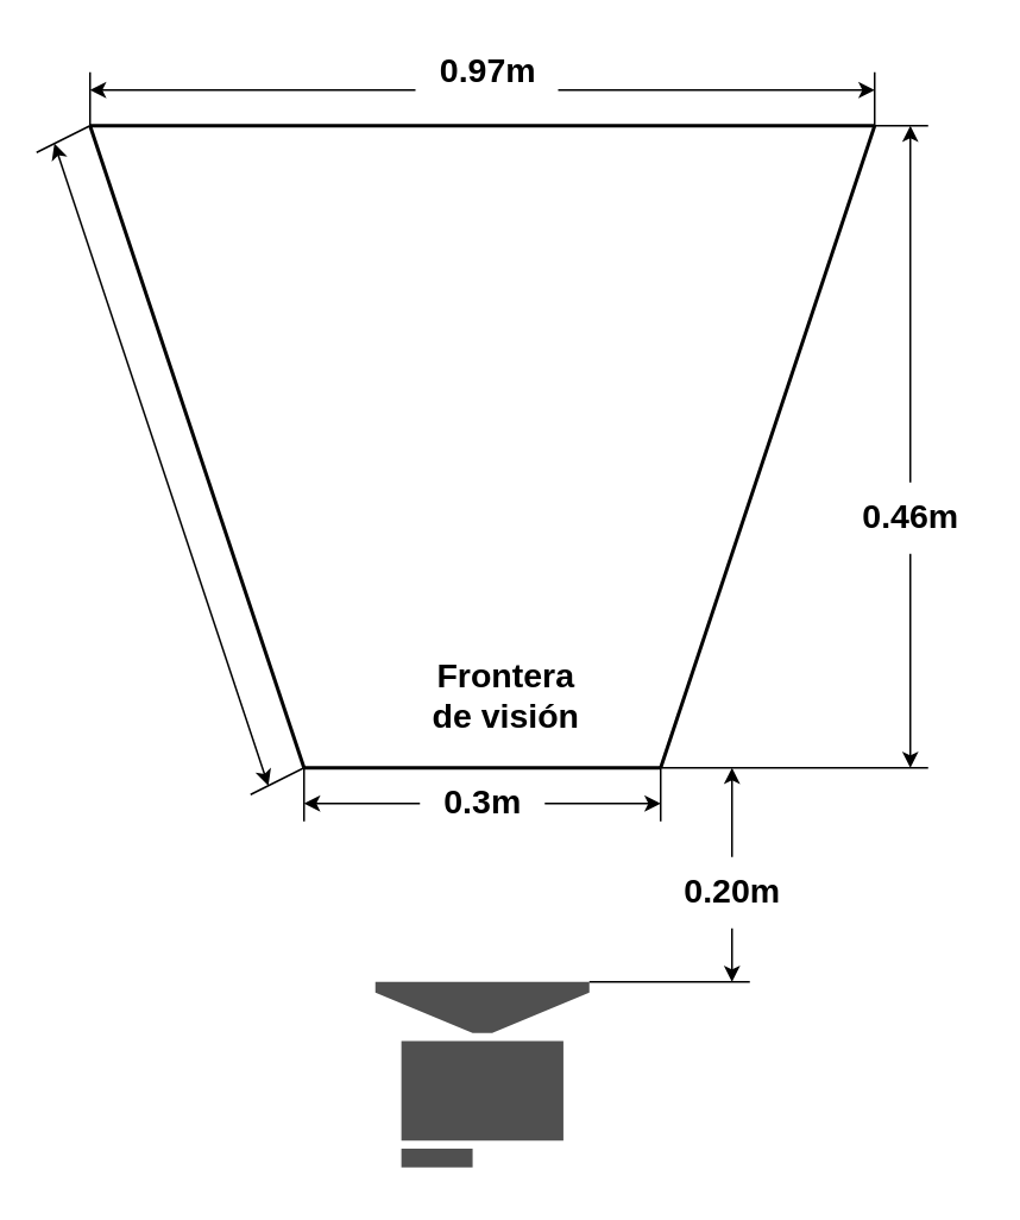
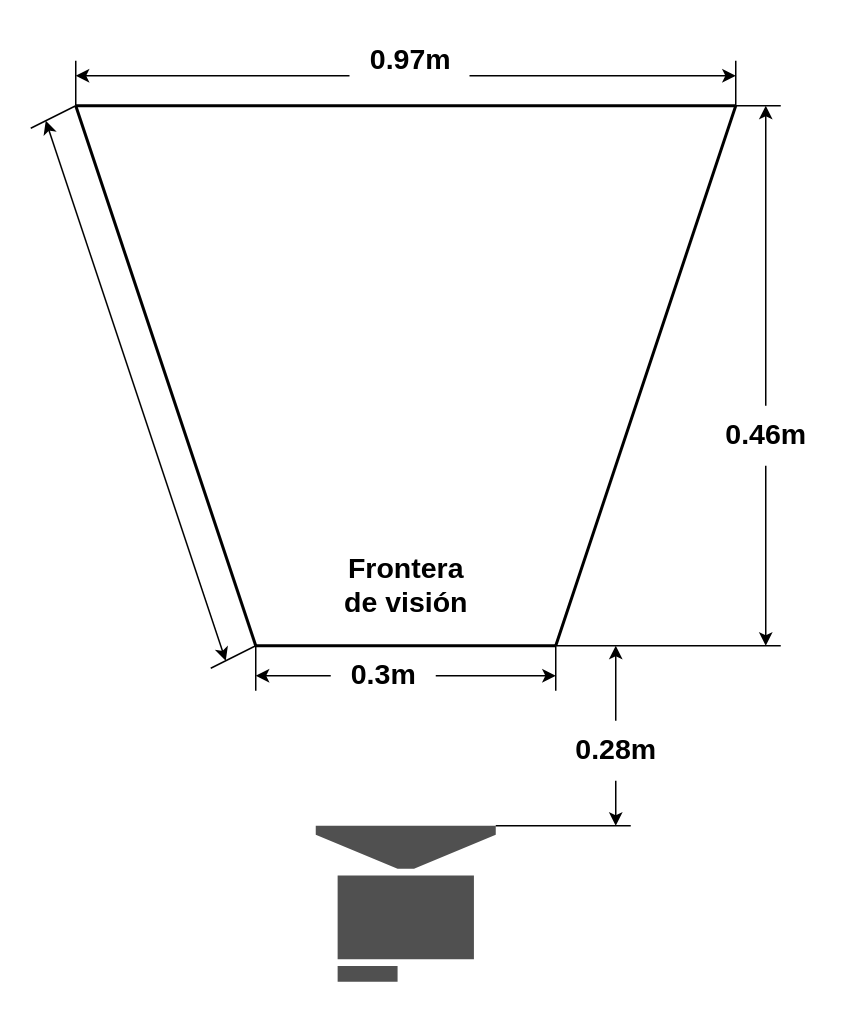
  <mxCell id="0" />
  <mxCell id="1" parent="0" />
- <mxCell id="2" value="&lt;font size=&quot;1&quot; style=&quot;&quot;&gt;&lt;b style=&quot;font-size: 19px;&quot;&gt;Frontera&lt;br&gt;de visión&lt;br&gt;&lt;/b&gt;&lt;/font&gt;" style="text;html=1;align=center;verticalAlign=middle;resizable=1;points=[];autosize=1;strokeColor=none;fillColor=default;movable=1;rotatable=1;deletable=1;editable=1;locked=0;connectable=1;" vertex="1" parent="1"><mxGeometry x="215" y="360" width="135" height="60" as="geometry" /></mxCell>
+ <mxCell id="2" value="&lt;font size=&quot;1&quot; style=&quot;&quot;&gt;&lt;b style=&quot;font-size: 19px;&quot;&gt;Frontera&lt;br&gt;de visión&lt;br&gt;&lt;/b&gt;&lt;/font&gt;" style="text;html=1;align=center;verticalAlign=middle;resizable=1;points=[];autosize=1;strokeColor=none;fillColor=default;movable=1;rotatable=1;deletable=1;editable=1;locked=0;connectable=1;" vertex="1" parent="1"><mxGeometry x="215" y="360" width="110" height="60" as="geometry" /></mxCell>
  <mxCell id="3" value="" style="endArrow=none;html=1;rounded=0;movable=1;resizable=1;rotatable=1;deletable=1;editable=1;locked=0;connectable=1;" edge="1" parent="1"><mxGeometry width="50" height="50" relative="1" as="geometry"><mxPoint x="20" y="85" as="sourcePoint" /><mxPoint x="50" y="70" as="targetPoint" /></mxGeometry></mxCell>
  <mxCell id="4" value="" style="endArrow=none;html=1;rounded=0;movable=1;resizable=1;rotatable=1;deletable=1;editable=1;locked=0;connectable=1;" edge="1" parent="1"><mxGeometry width="50" height="50" relative="1" as="geometry"><mxPoint x="490" y="70" as="sourcePoint" /><mxPoint x="520" y="70" as="targetPoint" /></mxGeometry></mxCell>
  <mxCell id="5" value="" style="endArrow=none;html=1;rounded=0;movable=1;resizable=1;rotatable=1;deletable=1;editable=1;locked=0;connectable=1;" edge="1" parent="1"><mxGeometry width="50" height="50" relative="1" as="geometry"><mxPoint x="370" y="430" as="sourcePoint" /><mxPoint x="520" y="430" as="targetPoint" /></mxGeometry></mxCell>
  <mxCell id="6" value="" style="endArrow=classic;startArrow=classic;html=1;rounded=0;movable=1;resizable=1;rotatable=1;deletable=1;editable=1;locked=0;connectable=1;" edge="1" parent="1"><mxGeometry width="50" height="50" relative="1" as="geometry"><mxPoint x="50" y="50" as="sourcePoint" /><mxPoint x="490" y="50" as="targetPoint" /></mxGeometry></mxCell>
  <mxCell id="7" value="&lt;font size=&quot;1&quot; style=&quot;&quot;&gt;&lt;b style=&quot;font-size: 19px;&quot;&gt;0.97m&lt;/b&gt;&lt;/font&gt;" style="text;html=1;align=center;verticalAlign=middle;resizable=1;points=[];autosize=1;strokeColor=none;fillColor=default;movable=1;rotatable=1;deletable=1;editable=1;locked=0;connectable=1;" vertex="1" parent="1"><mxGeometry x="232.5" y="20" width="80" height="40" as="geometry" /></mxCell>
  <mxCell id="8" value="" style="endArrow=classic;startArrow=classic;html=1;rounded=0;movable=1;resizable=1;rotatable=1;deletable=1;editable=1;locked=0;connectable=1;" edge="1" parent="1"><mxGeometry width="50" height="50" relative="1" as="geometry"><mxPoint x="170" y="450" as="sourcePoint" /><mxPoint x="370" y="450" as="targetPoint" /></mxGeometry></mxCell>
- <mxCell id="9" value="&lt;font size=&quot;1&quot; style=&quot;&quot;&gt;&lt;b style=&quot;font-size: 19px;&quot;&gt;0.3m&lt;br&gt;&lt;/b&gt;&lt;/font&gt;" style="text;html=1;align=center;verticalAlign=middle;resizable=1;points=[];autosize=1;strokeColor=none;fillColor=default;movable=1;rotatable=1;deletable=1;editable=1;locked=0;connectable=1;" vertex="1" parent="1"><mxGeometry x="235" y="430" width="70" height="40" as="geometry" /></mxCell>
+ <mxCell id="9" value="&lt;font size=&quot;1&quot; style=&quot;&quot;&gt;&lt;b style=&quot;font-size: 19px;&quot;&gt;0.3m&lt;br&gt;&lt;/b&gt;&lt;/font&gt;" style="text;html=1;align=center;verticalAlign=middle;resizable=1;points=[];autosize=1;strokeColor=none;fillColor=default;movable=1;rotatable=1;deletable=1;editable=1;locked=0;connectable=1;" vertex="1" parent="1"><mxGeometry x="220" y="430" width="70" height="40" as="geometry" /></mxCell>
  <mxCell id="10" value="" style="endArrow=classic;startArrow=classic;html=1;rounded=0;movable=1;resizable=1;rotatable=1;deletable=1;editable=1;locked=0;connectable=1;" edge="1" parent="1"><mxGeometry width="50" height="50" relative="1" as="geometry"><mxPoint x="510" y="430" as="sourcePoint" /><mxPoint x="510" y="70" as="targetPoint" /></mxGeometry></mxCell>
  <mxCell id="11" value="" style="sketch=0;pointerEvents=1;shadow=0;dashed=0;html=1;strokeColor=none;fillColor=#505050;labelPosition=center;verticalLabelPosition=bottom;verticalAlign=top;outlineConnect=0;align=center;shape=mxgraph.office.devices.video_camera;rotation=-90;" vertex="1" parent="1"><mxGeometry x="218" y="542" width="104" height="120" as="geometry" /></mxCell>
  <mxCell id="12" value="" style="endArrow=none;html=1;rounded=0;strokeWidth=2;" edge="1" parent="1"><mxGeometry width="50" height="50" relative="1" as="geometry"><mxPoint x="50" y="70" as="sourcePoint" /><mxPoint x="490" y="70" as="targetPoint" /></mxGeometry></mxCell>
  <mxCell id="13" value="" style="endArrow=none;html=1;rounded=0;strokeWidth=2;" edge="1" parent="1"><mxGeometry width="50" height="50" relative="1" as="geometry"><mxPoint x="170" y="430" as="sourcePoint" /><mxPoint x="50" y="70" as="targetPoint" /></mxGeometry></mxCell>
  <mxCell id="14" value="" style="endArrow=none;html=1;rounded=0;strokeWidth=2;" edge="1" parent="1"><mxGeometry width="50" height="50" relative="1" as="geometry"><mxPoint x="170" y="430" as="sourcePoint" /><mxPoint x="370" y="430" as="targetPoint" /></mxGeometry></mxCell>
  <mxCell id="15" value="" style="endArrow=none;html=1;rounded=0;strokeWidth=2;" edge="1" parent="1"><mxGeometry width="50" height="50" relative="1" as="geometry"><mxPoint x="370" y="430" as="sourcePoint" /><mxPoint x="490" y="70" as="targetPoint" /></mxGeometry></mxCell>
  <mxCell id="16" value="" style="endArrow=none;html=1;rounded=0;" edge="1" parent="1"><mxGeometry width="50" height="50" relative="1" as="geometry"><mxPoint x="50" y="70" as="sourcePoint" /><mxPoint x="50" y="40" as="targetPoint" /></mxGeometry></mxCell>
  <mxCell id="17" value="" style="endArrow=none;html=1;rounded=0;" edge="1" parent="1"><mxGeometry width="50" height="50" relative="1" as="geometry"><mxPoint x="490" y="70" as="sourcePoint" /><mxPoint x="490" y="40" as="targetPoint" /></mxGeometry></mxCell>
  <mxCell id="18" value="" style="endArrow=none;html=1;rounded=0;" edge="1" parent="1"><mxGeometry width="50" height="50" relative="1" as="geometry"><mxPoint x="370" y="460" as="sourcePoint" /><mxPoint x="370" y="430" as="targetPoint" /></mxGeometry></mxCell>
  <mxCell id="19" value="" style="endArrow=none;html=1;rounded=0;" edge="1" parent="1"><mxGeometry width="50" height="50" relative="1" as="geometry"><mxPoint x="170" y="460" as="sourcePoint" /><mxPoint x="170" y="430" as="targetPoint" /></mxGeometry></mxCell>
  <mxCell id="20" value="&lt;font size=&quot;1&quot; style=&quot;&quot;&gt;&lt;b style=&quot;font-size: 19px;&quot;&gt;0.46m&lt;br&gt;&lt;/b&gt;&lt;/font&gt;" style="text;html=1;align=center;verticalAlign=middle;resizable=1;points=[];autosize=1;strokeColor=none;fillColor=default;movable=1;rotatable=1;deletable=1;editable=1;locked=0;connectable=1;" vertex="1" parent="1"><mxGeometry x="470" y="270" width="80" height="40" as="geometry" /></mxCell>
  <mxCell id="21" value="" style="endArrow=classic;startArrow=classic;html=1;rounded=0;" edge="1" parent="1"><mxGeometry width="50" height="50" relative="1" as="geometry"><mxPoint x="410" y="550" as="sourcePoint" /><mxPoint x="410" y="430" as="targetPoint" /></mxGeometry></mxCell>
- <mxCell id="22" value="&lt;font size=&quot;1&quot; style=&quot;&quot;&gt;&lt;b style=&quot;font-size: 19px;&quot;&gt;0.20m&lt;br&gt;&lt;/b&gt;&lt;/font&gt;" style="text;html=1;align=center;verticalAlign=middle;resizable=1;points=[];autosize=1;strokeColor=none;fillColor=default;movable=1;rotatable=1;deletable=1;editable=1;locked=0;connectable=1;" vertex="1" parent="1"><mxGeometry x="370" y="480" width="80" height="40" as="geometry" /></mxCell>
+ <mxCell id="22" value="&lt;font size=&quot;1&quot; style=&quot;&quot;&gt;&lt;b style=&quot;font-size: 19px;&quot;&gt;0.28m&lt;br&gt;&lt;/b&gt;&lt;/font&gt;" style="text;html=1;align=center;verticalAlign=middle;resizable=1;points=[];autosize=1;strokeColor=none;fillColor=default;movable=1;rotatable=1;deletable=1;editable=1;locked=0;connectable=1;" vertex="1" parent="1"><mxGeometry x="370" y="480" width="80" height="40" as="geometry" /></mxCell>
  <mxCell id="23" value="" style="endArrow=classic;html=1;rounded=0;startArrow=classic;" edge="1" parent="1"><mxGeometry width="50" height="50" relative="1" as="geometry"><mxPoint x="150" y="440" as="sourcePoint" /><mxPoint x="30" y="80" as="targetPoint" /></mxGeometry></mxCell>
  <mxCell id="24" value="" style="endArrow=none;html=1;rounded=0;movable=1;resizable=1;rotatable=1;deletable=1;editable=1;locked=0;connectable=1;" edge="1" parent="1"><mxGeometry width="50" height="50" relative="1" as="geometry"><mxPoint x="140" y="445" as="sourcePoint" /><mxPoint x="170" y="430" as="targetPoint" /></mxGeometry></mxCell>
  <mxCell id="25" value="" style="endArrow=none;html=1;rounded=0;" edge="1" parent="1"><mxGeometry width="50" height="50" relative="1" as="geometry"><mxPoint x="330" y="550" as="sourcePoint" /><mxPoint x="420" y="550" as="targetPoint" /></mxGeometry></mxCell>
